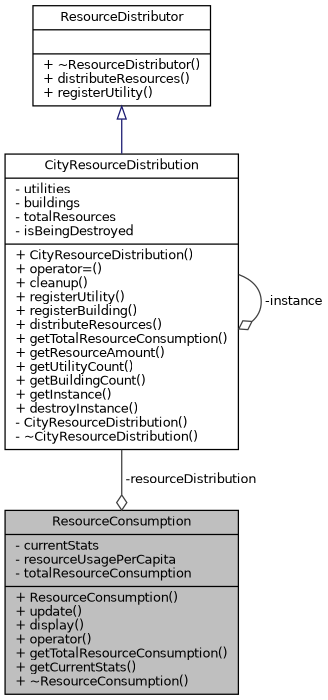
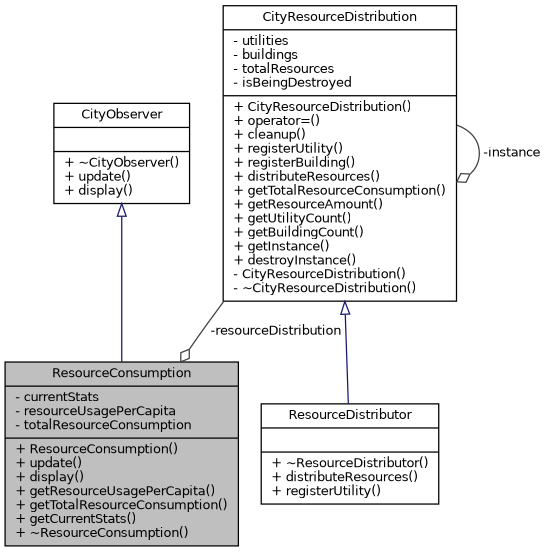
  digraph {
    node [color=black fillcolor=white fontname=Helvetica fontsize=10 shape=record style=filled]
    edge [color=midnightblue fontname=Helvetica fontsize=10 labelfontname=Helvetica labelfontsize=10 style=solid]
-   n1 [fillcolor=grey75 fontcolor=black height=0.2 label="{ResourceConsumption\n|- currentStats\l- resourceUsagePerCapita\l- totalResourceConsumption\l|+ ResourceConsumption()\l+ update()\l+ display()\l+ operator()\l+ getTotalResourceConsumption()\l+ getCurrentStats()\l+ ~ResourceConsumption()\l}" width=0.4]
+   n1 [fillcolor=grey75 fontcolor=black height=0.2 label="{ResourceConsumption\n|- currentStats\l- resourceUsagePerCapita\l- totalResourceConsumption\l|+ ResourceConsumption()\l+ update()\l+ display()\l+ getResourceUsagePerCapita()\l+ getTotalResourceConsumption()\l+ getCurrentStats()\l+ ~ResourceConsumption()\l}" width=0.4]
+   n2 [height=0.2 label="{CityObserver\n||+ ~CityObserver()\l+ update()\l+ display()\l}" width=0.4]
    n3 [height=0.2 label="{CityResourceDistribution\n|- utilities\l- buildings\l- totalResources\l- isBeingDestroyed\l|+ CityResourceDistribution()\l+ operator=()\l+ cleanup()\l+ registerUtility()\l+ registerBuilding()\l+ distributeResources()\l+ getTotalResourceConsumption()\l+ getResourceAmount()\l+ getUtilityCount()\l+ getBuildingCount()\l+ getInstance()\l+ destroyInstance()\l- CityResourceDistribution()\l- ~CityResourceDistribution()\l}" width=0.4]
    n4 [height=0.2 label="{ResourceDistributor\n||+ ~ResourceDistributor()\l+ distributeResources()\l+ registerUtility()\l}" width=0.4]
+   n2 -> n1 [arrowtail=onormal dir=back]
    n3 -> n1 [arrowhead=odiamond color=grey25 label=" -resourceDistribution"]
    n3 -> n3 [arrowhead=odiamond color=grey25 label=" -instance"]
-   n4 -> n3 [arrowtail=onormal dir=back]
+   n3 -> n4 [arrowtail=onormal dir=back]
  }
